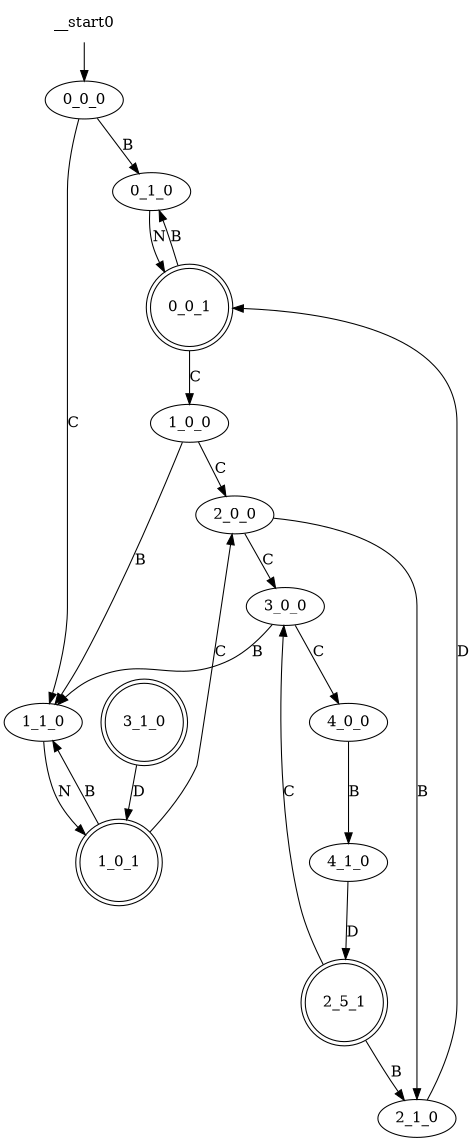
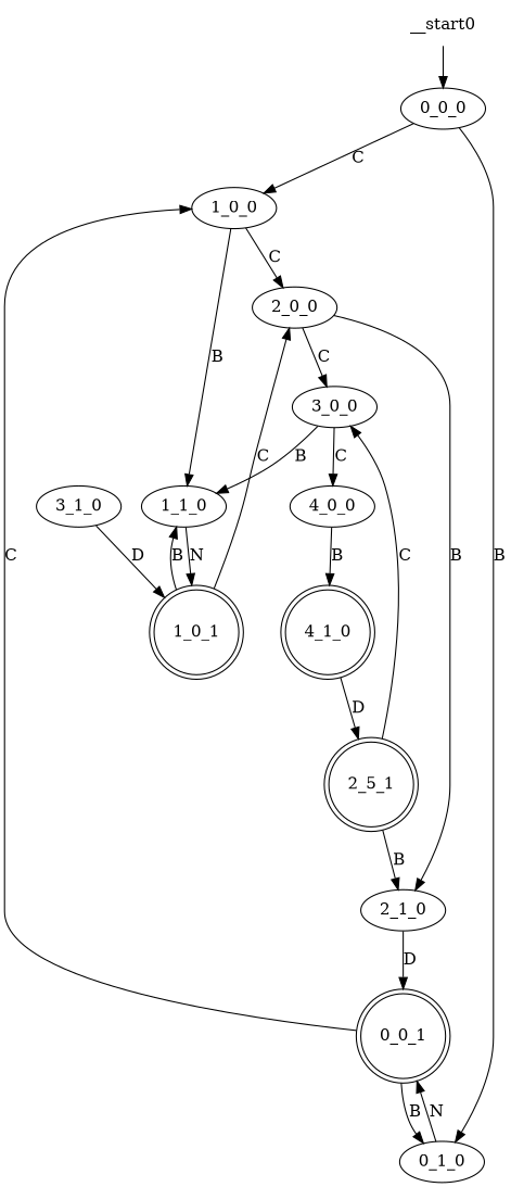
  digraph {
    n1 [label="0_0_0"]
    n2 [label="1_0_0"]
    n3 [label="0_1_0"]
    n4 [label="2_0_0"]
    n5 [label="1_1_0"]
    n6 [label="0_0_1" shape=doublecircle]
    n7 [label="3_0_0"]
    n8 [label="2_1_0"]
    n9 [label="1_0_1" shape=doublecircle]
    n10 [label="4_0_0"]
-   n11 [label="4_1_0"]
-   n12 [label="3_1_0" shape=doublecircle]
+   n11 [label="4_1_0" shape=doublecircle]
+   n12 [label="3_1_0"]
    n13 [label="2_5_1" shape=doublecircle]
    __start0 [shape=none]
-   n1 -> n5 [label=C]
+   n1 -> n2 [label=C]
    n1 -> n3 [label=B]
    n2 -> n4 [label=C]
    n2 -> n5 [label=B]
    n3 -> n6 [label=N]
    n4 -> n7 [label=C]
    n4 -> n8 [label=B]
    n5 -> n9 [label=N]
    n6 -> n2 [label=C]
    n6 -> n3 [label=B]
    n7 -> n5 [label=B]
    n7 -> n10 [label=C]
    n8 -> n6 [label=D]
    n9 -> n4 [label=C]
    n9 -> n5 [label=B]
    n10 -> n11 [label=B]
    n11 -> n13 [label=D]
    n12 -> n9 [label=D]
    n13 -> n7 [label=C]
    n13 -> n8 [label=B]
    __start0 -> n1
  }
